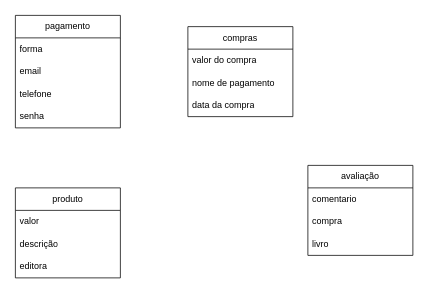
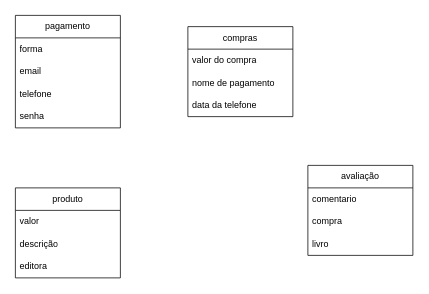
  <mxCell id="0" />
  <mxCell id="1" parent="0" />
  <mxCell id="2" value="pagamento" style="swimlane;fontStyle=0;childLayout=stackLayout;horizontal=1;startSize=30;horizontalStack=0;resizeParent=1;resizeParentMax=0;resizeLast=0;collapsible=1;marginBottom=0;whiteSpace=wrap;html=1;" vertex="1" parent="1"><mxGeometry x="20" y="20" width="140" height="150" as="geometry" /></mxCell>
  <mxCell id="3" value="forma" style="text;strokeColor=none;fillColor=none;align=left;verticalAlign=middle;spacingLeft=4;spacingRight=4;overflow=hidden;points=[[0,0.5],[1,0.5]];portConstraint=eastwest;rotatable=0;whiteSpace=wrap;html=1;" vertex="1" parent="2"><mxGeometry y="30" width="140" height="30" as="geometry" /></mxCell>
  <mxCell id="4" value="email" style="text;strokeColor=none;fillColor=none;align=left;verticalAlign=middle;spacingLeft=4;spacingRight=4;overflow=hidden;points=[[0,0.5],[1,0.5]];portConstraint=eastwest;rotatable=0;whiteSpace=wrap;html=1;" vertex="1" parent="2"><mxGeometry y="60" width="140" height="30" as="geometry" /></mxCell>
  <mxCell id="5" value="telefone" style="text;strokeColor=none;fillColor=none;align=left;verticalAlign=middle;spacingLeft=4;spacingRight=4;overflow=hidden;points=[[0,0.5],[1,0.5]];portConstraint=eastwest;rotatable=0;whiteSpace=wrap;html=1;" vertex="1" parent="2"><mxGeometry y="90" width="140" height="30" as="geometry" /></mxCell>
  <mxCell id="6" value="senha" style="text;strokeColor=none;fillColor=none;align=left;verticalAlign=middle;spacingLeft=4;spacingRight=4;overflow=hidden;points=[[0,0.5],[1,0.5]];portConstraint=eastwest;rotatable=0;whiteSpace=wrap;html=1;" vertex="1" parent="2"><mxGeometry y="120" width="140" height="30" as="geometry" /></mxCell>
  <mxCell id="7" value="compras" style="swimlane;fontStyle=0;childLayout=stackLayout;horizontal=1;startSize=30;horizontalStack=0;resizeParent=1;resizeParentMax=0;resizeLast=0;collapsible=1;marginBottom=0;whiteSpace=wrap;html=1;" vertex="1" parent="1"><mxGeometry x="250" y="35" width="140" height="120" as="geometry" /></mxCell>
  <mxCell id="8" value="valor do compra" style="text;strokeColor=none;fillColor=none;align=left;verticalAlign=middle;spacingLeft=4;spacingRight=4;overflow=hidden;points=[[0,0.5],[1,0.5]];portConstraint=eastwest;rotatable=0;whiteSpace=wrap;html=1;" vertex="1" parent="7"><mxGeometry y="30" width="140" height="30" as="geometry" /></mxCell>
  <mxCell id="9" value="nome de pagamento" style="text;strokeColor=none;fillColor=none;align=left;verticalAlign=middle;spacingLeft=4;spacingRight=4;overflow=hidden;points=[[0,0.5],[1,0.5]];portConstraint=eastwest;rotatable=0;whiteSpace=wrap;html=1;" vertex="1" parent="7"><mxGeometry y="60" width="140" height="30" as="geometry" /></mxCell>
- <mxCell id="10" value="data da compra" style="text;strokeColor=none;fillColor=none;align=left;verticalAlign=middle;spacingLeft=4;spacingRight=4;overflow=hidden;points=[[0,0.5],[1,0.5]];portConstraint=eastwest;rotatable=0;whiteSpace=wrap;html=1;" vertex="1" parent="7"><mxGeometry y="90" width="140" height="30" as="geometry" /></mxCell>
+ <mxCell id="10" value="data da telefone" style="text;strokeColor=none;fillColor=none;align=left;verticalAlign=middle;spacingLeft=4;spacingRight=4;overflow=hidden;points=[[0,0.5],[1,0.5]];portConstraint=eastwest;rotatable=0;whiteSpace=wrap;html=1;" vertex="1" parent="7"><mxGeometry y="90" width="140" height="30" as="geometry" /></mxCell>
  <mxCell id="11" value="produto" style="swimlane;fontStyle=0;childLayout=stackLayout;horizontal=1;startSize=30;horizontalStack=0;resizeParent=1;resizeParentMax=0;resizeLast=0;collapsible=1;marginBottom=0;whiteSpace=wrap;html=1;" vertex="1" parent="1"><mxGeometry x="20" y="250" width="140" height="120" as="geometry" /></mxCell>
  <mxCell id="12" value="valor" style="text;strokeColor=none;fillColor=none;align=left;verticalAlign=middle;spacingLeft=4;spacingRight=4;overflow=hidden;points=[[0,0.5],[1,0.5]];portConstraint=eastwest;rotatable=0;whiteSpace=wrap;html=1;" vertex="1" parent="11"><mxGeometry y="30" width="140" height="30" as="geometry" /></mxCell>
  <mxCell id="13" value="descrição" style="text;strokeColor=none;fillColor=none;align=left;verticalAlign=middle;spacingLeft=4;spacingRight=4;overflow=hidden;points=[[0,0.5],[1,0.5]];portConstraint=eastwest;rotatable=0;whiteSpace=wrap;html=1;" vertex="1" parent="11"><mxGeometry y="60" width="140" height="30" as="geometry" /></mxCell>
  <mxCell id="14" value="editora" style="text;strokeColor=none;fillColor=none;align=left;verticalAlign=middle;spacingLeft=4;spacingRight=4;overflow=hidden;points=[[0,0.5],[1,0.5]];portConstraint=eastwest;rotatable=0;whiteSpace=wrap;html=1;" vertex="1" parent="11"><mxGeometry y="90" width="140" height="30" as="geometry" /></mxCell>
  <mxCell id="15" value="avaliação" style="swimlane;fontStyle=0;childLayout=stackLayout;horizontal=1;startSize=30;horizontalStack=0;resizeParent=1;resizeParentMax=0;resizeLast=0;collapsible=1;marginBottom=0;whiteSpace=wrap;html=1;" vertex="1" parent="1"><mxGeometry x="410" y="220" width="140" height="120" as="geometry" /></mxCell>
  <mxCell id="16" value="comentario" style="text;strokeColor=none;fillColor=none;align=left;verticalAlign=middle;spacingLeft=4;spacingRight=4;overflow=hidden;points=[[0,0.5],[1,0.5]];portConstraint=eastwest;rotatable=0;whiteSpace=wrap;html=1;" vertex="1" parent="15"><mxGeometry y="30" width="140" height="30" as="geometry" /></mxCell>
  <mxCell id="17" value="compra" style="text;strokeColor=none;fillColor=none;align=left;verticalAlign=middle;spacingLeft=4;spacingRight=4;overflow=hidden;points=[[0,0.5],[1,0.5]];portConstraint=eastwest;rotatable=0;whiteSpace=wrap;html=1;" vertex="1" parent="15"><mxGeometry y="60" width="140" height="30" as="geometry" /></mxCell>
  <mxCell id="18" value="livro" style="text;strokeColor=none;fillColor=none;align=left;verticalAlign=middle;spacingLeft=4;spacingRight=4;overflow=hidden;points=[[0,0.5],[1,0.5]];portConstraint=eastwest;rotatable=0;whiteSpace=wrap;html=1;" vertex="1" parent="15"><mxGeometry y="90" width="140" height="30" as="geometry" /></mxCell>
